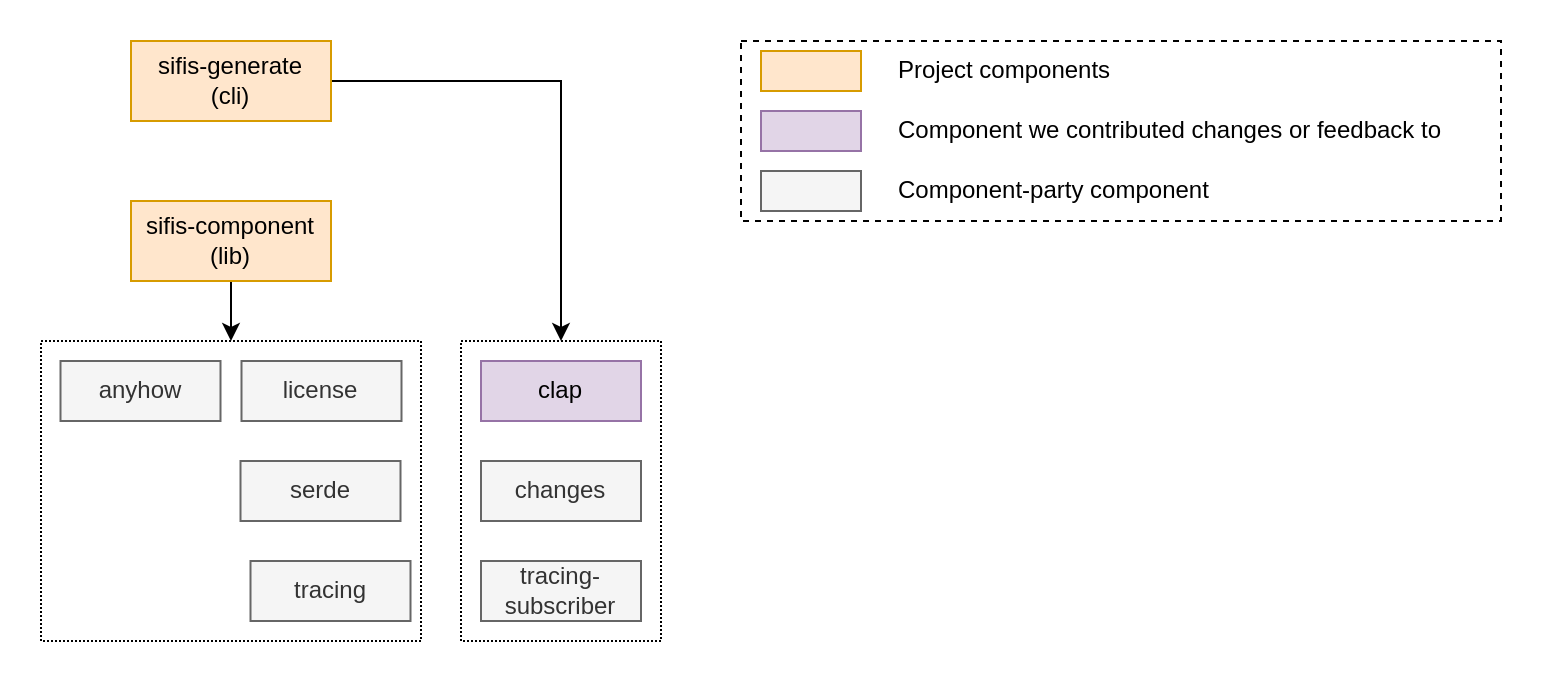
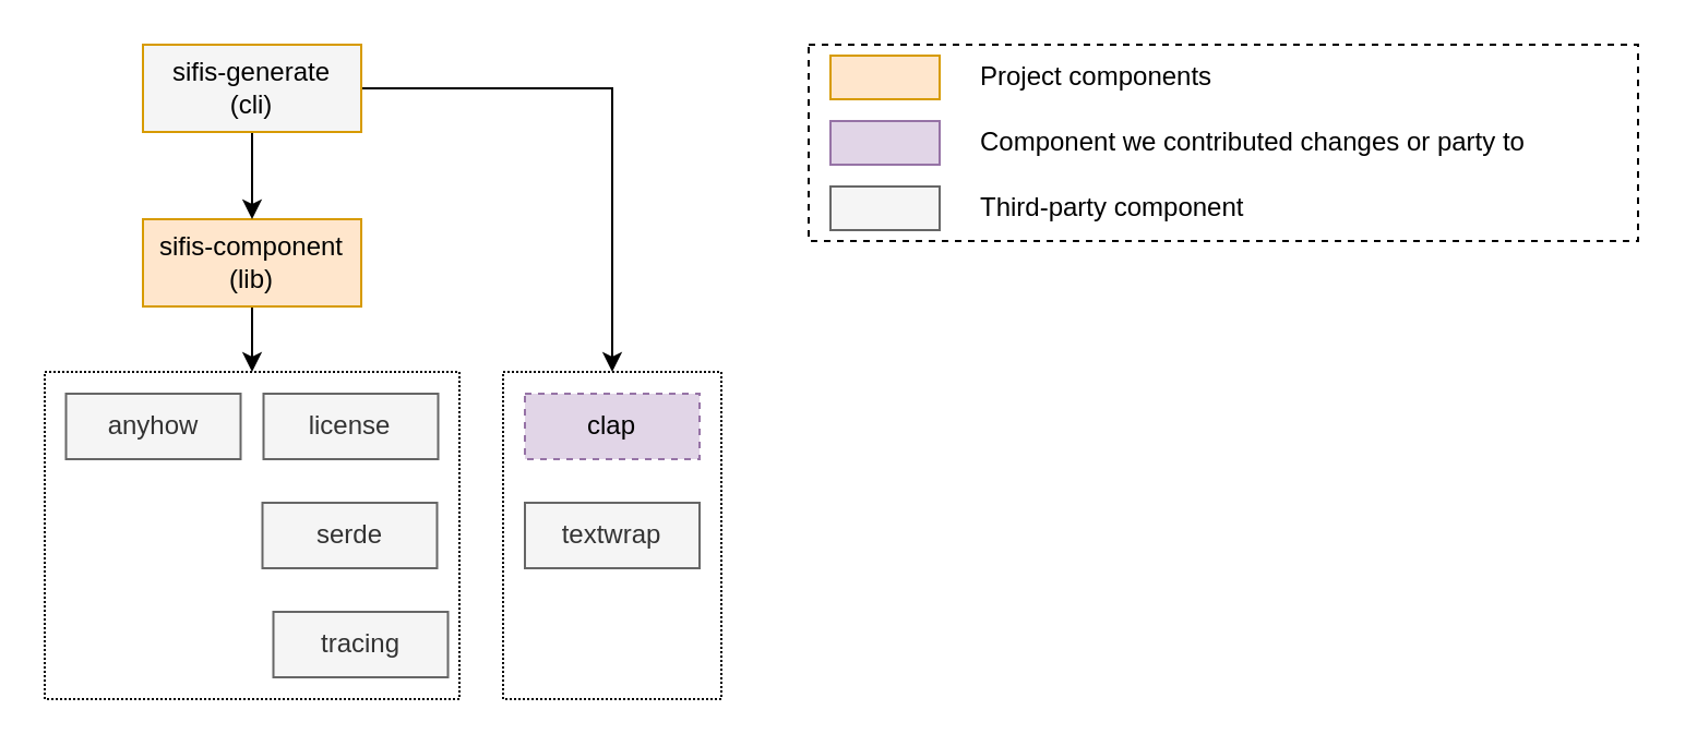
  <mxCell id="0" />
  <mxCell id="1" parent="0" />
  <mxCell id="2" value="" style="rounded=0;whiteSpace=wrap;html=1;fillColor=none;dashed=1;dashPattern=1 1;" parent="1" vertex="1"><mxGeometry x="20" y="170" width="190" height="150" as="geometry" /></mxCell>
  <mxCell id="3" value="anyhow" style="rounded=0;whiteSpace=wrap;html=1;fillColor=#f5f5f5;fontColor=#333333;strokeColor=#666666;" parent="1" vertex="1"><mxGeometry x="29.75" y="180" width="80" height="30" as="geometry" /></mxCell>
  <mxCell id="4" value="serde" style="rounded=0;whiteSpace=wrap;html=1;fillColor=#f5f5f5;fontColor=#333333;strokeColor=#666666;" parent="1" vertex="1"><mxGeometry x="119.75" y="230" width="80" height="30" as="geometry" /></mxCell>
  <mxCell id="5" value="&lt;div style=&quot;text-align: start;&quot;&gt;license&lt;/div&gt;" style="rounded=0;whiteSpace=wrap;html=1;fillColor=#f5f5f5;fontColor=#333333;strokeColor=#666666;" parent="1" vertex="1"><mxGeometry x="120.25" y="180" width="80" height="30" as="geometry" /></mxCell>
  <mxCell id="6" value="tracing" style="rounded=0;whiteSpace=wrap;html=1;fillColor=#f5f5f5;fontColor=#333333;strokeColor=#666666;" parent="1" vertex="1"><mxGeometry x="124.75" y="280" width="80" height="30" as="geometry" /></mxCell>
  <mxCell id="7" style="edgeStyle=orthogonalEdgeStyle;rounded=0;orthogonalLoop=1;jettySize=auto;html=1;exitX=0.5;exitY=1;exitDx=0;exitDy=0;entryX=0.5;entryY=0;entryDx=0;entryDy=0;" parent="1" source="8" target="2" edge="1"><mxGeometry relative="1" as="geometry"><mxPoint x="120.506" y="140" as="targetPoint" /></mxGeometry></mxCell>
  <mxCell id="8" value="sifis-component&lt;br&gt;(lib)" style="rounded=0;whiteSpace=wrap;html=1;fillColor=#ffe6cc;strokeColor=#d79b00;flipV=1;flipH=0;container=0;" parent="1" vertex="1"><mxGeometry x="65.005" y="100" width="100" height="40" as="geometry" /></mxCell>
  <mxCell id="9" value="" style="rounded=0;whiteSpace=wrap;html=1;dashed=1;fillColor=none;" parent="1" vertex="1"><mxGeometry x="370" y="20" width="380" height="90" as="geometry" /></mxCell>
+ <mxCell id="10" style="edgeStyle=orthogonalEdgeStyle;rounded=0;orthogonalLoop=1;jettySize=auto;html=1;exitX=0.5;exitY=1;exitDx=0;exitDy=0;entryX=0.5;entryY=0;entryDx=0;entryDy=0;" parent="1" source="12" target="8" edge="1"><mxGeometry relative="1" as="geometry" /></mxCell>
  <mxCell id="11" style="edgeStyle=orthogonalEdgeStyle;rounded=0;orthogonalLoop=1;jettySize=auto;html=1;exitX=1;exitY=0.5;exitDx=0;exitDy=0;entryX=0.5;entryY=0;entryDx=0;entryDy=0;" parent="1" source="12" target="17" edge="1"><mxGeometry relative="1" as="geometry"><mxPoint x="280" y="160" as="targetPoint" /></mxGeometry></mxCell>
- <mxCell id="12" value="sifis-generate&lt;br&gt;(cli)" style="rounded=0;whiteSpace=wrap;html=1;fillColor=#ffe6cc;strokeColor=#d79b00;flipV=1;flipH=0;container=0;" parent="1" vertex="1"><mxGeometry x="65.005" y="20" width="100" height="40" as="geometry" /></mxCell>
+ <mxCell id="12" value="sifis-generate&lt;br&gt;(cli)" style="rounded=0;whiteSpace=wrap;html=1;fillColor=#f5f5f5;strokeColor=#d79b00;flipV=1;flipH=0;container=0;" parent="1" vertex="1"><mxGeometry x="65.005" y="20" width="100" height="40" as="geometry" /></mxCell>
  <mxCell id="13" value="" style="group" parent="1" vertex="1" connectable="0"><mxGeometry x="230" y="170" width="100" height="150" as="geometry" /></mxCell>
- <mxCell id="14" value="clap" style="rounded=0;whiteSpace=wrap;html=1;fillColor=#e1d5e7;strokeColor=#9673a6;" parent="13" vertex="1"><mxGeometry x="10" y="10" width="80" height="30" as="geometry" /></mxCell>
- <mxCell id="15" value="&lt;div style=&quot;text-align: start;&quot;&gt;changes&lt;/div&gt;" style="rounded=0;whiteSpace=wrap;html=1;fillColor=#f5f5f5;fontColor=#333333;strokeColor=#666666;" parent="13" vertex="1"><mxGeometry x="10" y="60" width="80" height="30" as="geometry" /></mxCell>
- <mxCell id="16" value="tracing-subscriber" style="rounded=0;whiteSpace=wrap;html=1;fillColor=#f5f5f5;fontColor=#333333;strokeColor=#666666;" parent="13" vertex="1"><mxGeometry x="10" y="110" width="80" height="30" as="geometry" /></mxCell>
+ <mxCell id="14" value="clap" style="rounded=0;whiteSpace=wrap;html=1;fillColor=#e1d5e7;strokeColor=#9673a6;dashed=1;" parent="13" vertex="1"><mxGeometry x="10" y="10" width="80" height="30" as="geometry" /></mxCell>
+ <mxCell id="15" value="&lt;div style=&quot;text-align: start;&quot;&gt;textwrap&lt;/div&gt;" style="rounded=0;whiteSpace=wrap;html=1;fillColor=#f5f5f5;fontColor=#333333;strokeColor=#666666;" parent="13" vertex="1"><mxGeometry x="10" y="60" width="80" height="30" as="geometry" /></mxCell>
  <mxCell id="17" value="" style="rounded=0;whiteSpace=wrap;html=1;fillColor=none;dashed=1;dashPattern=1 1;" parent="13" vertex="1"><mxGeometry width="100" height="150" as="geometry" /></mxCell>
  <mxCell id="18" value="" style="group" parent="1" vertex="1" connectable="0"><mxGeometry x="380" y="20" width="280" height="30" as="geometry" /></mxCell>
  <mxCell id="19" value="" style="rounded=0;whiteSpace=wrap;html=1;fillColor=#ffe6cc;strokeColor=#d79b00;" parent="18" vertex="1"><mxGeometry y="5" width="50" height="20" as="geometry" /></mxCell>
  <mxCell id="20" value="Project components&amp;nbsp;" style="text;html=1;strokeColor=none;fillColor=none;align=left;verticalAlign=middle;whiteSpace=wrap;rounded=0;" parent="18" vertex="1"><mxGeometry x="67" width="213" height="30" as="geometry" /></mxCell>
  <mxCell id="21" value="" style="group" parent="1" vertex="1" connectable="0"><mxGeometry x="380" y="50" width="350" height="30" as="geometry" /></mxCell>
  <mxCell id="22" value="" style="rounded=0;whiteSpace=wrap;html=1;fillColor=#e1d5e7;strokeColor=#9673a6;" parent="21" vertex="1"><mxGeometry y="5" width="50" height="20" as="geometry" /></mxCell>
- <mxCell id="23" value="Component we contributed changes or feedback to" style="text;html=1;strokeColor=none;fillColor=none;align=left;verticalAlign=middle;whiteSpace=wrap;rounded=0;" parent="21" vertex="1"><mxGeometry x="67" width="283" height="30" as="geometry" /></mxCell>
+ <mxCell id="23" value="Component we contributed changes or party to" style="text;html=1;strokeColor=none;fillColor=none;align=left;verticalAlign=middle;whiteSpace=wrap;rounded=0;" parent="21" vertex="1"><mxGeometry x="67" width="283" height="30" as="geometry" /></mxCell>
  <mxCell id="24" value="" style="group" parent="1" vertex="1" connectable="0"><mxGeometry x="380" y="80" width="350" height="30" as="geometry" /></mxCell>
  <mxCell id="25" value="" style="rounded=0;whiteSpace=wrap;html=1;fillColor=#f5f5f5;strokeColor=#666666;fontColor=#333333;" parent="24" vertex="1"><mxGeometry y="5" width="50" height="20" as="geometry" /></mxCell>
- <mxCell id="26" value="Component-party component" style="text;html=1;strokeColor=none;fillColor=none;align=left;verticalAlign=middle;whiteSpace=wrap;rounded=0;" parent="24" vertex="1"><mxGeometry x="67" width="283" height="30" as="geometry" /></mxCell>
+ <mxCell id="26" value="Third-party component" style="text;html=1;strokeColor=none;fillColor=none;align=left;verticalAlign=middle;whiteSpace=wrap;rounded=0;" parent="24" vertex="1"><mxGeometry x="67" width="283" height="30" as="geometry" /></mxCell>
